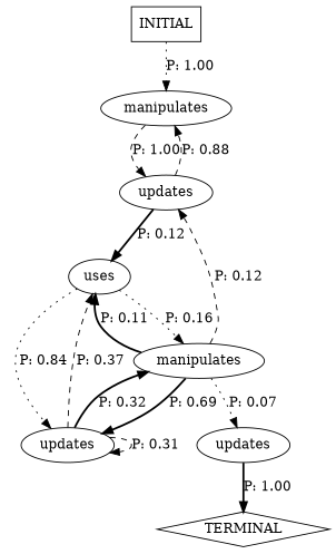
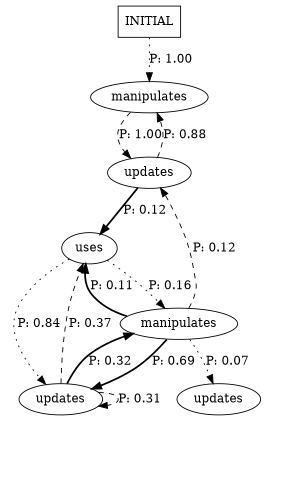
  digraph {
    edge [style=dashed]
    n1 [label=manipulates]
    n2 [label=updates]
    n3 [label=manipulates]
    n4 [label=updates]
    n5 [label=updates]
    n6 [label=uses]
-   n7 [label=TERMINAL shape=diamond]
    n8 [label=INITIAL shape=box]
    n1 -> n2 [label="P: 1.00"]
    n2 -> n1 [label="P: 0.88"]
    n2 -> n6 [label="P: 0.12" style=bold]
    n3 -> n2 [label="P: 0.12"]
    n3 -> n4 [label="P: 0.07" style=dotted]
    n3 -> n5 [label="P: 0.69" style=bold]
    n3 -> n6 [label="P: 0.11" style=bold]
-   n4 -> n7 [label="P: 1.00" style=bold]
    n5 -> n3 [label="P: 0.32" style=bold]
    n5 -> n5 [label="P: 0.31"]
    n5 -> n6 [label="P: 0.37"]
    n6 -> n3 [label="P: 0.16" style=dotted]
    n6 -> n5 [label="P: 0.84" style=dotted]
    n8 -> n1 [label="P: 1.00" style=dotted]
  }
